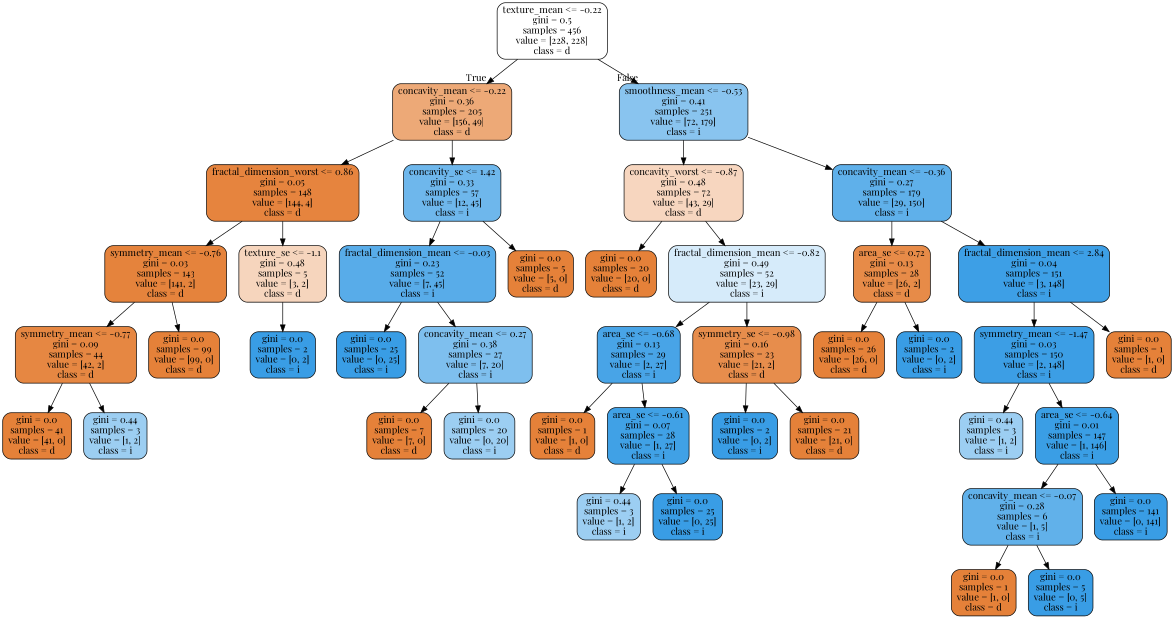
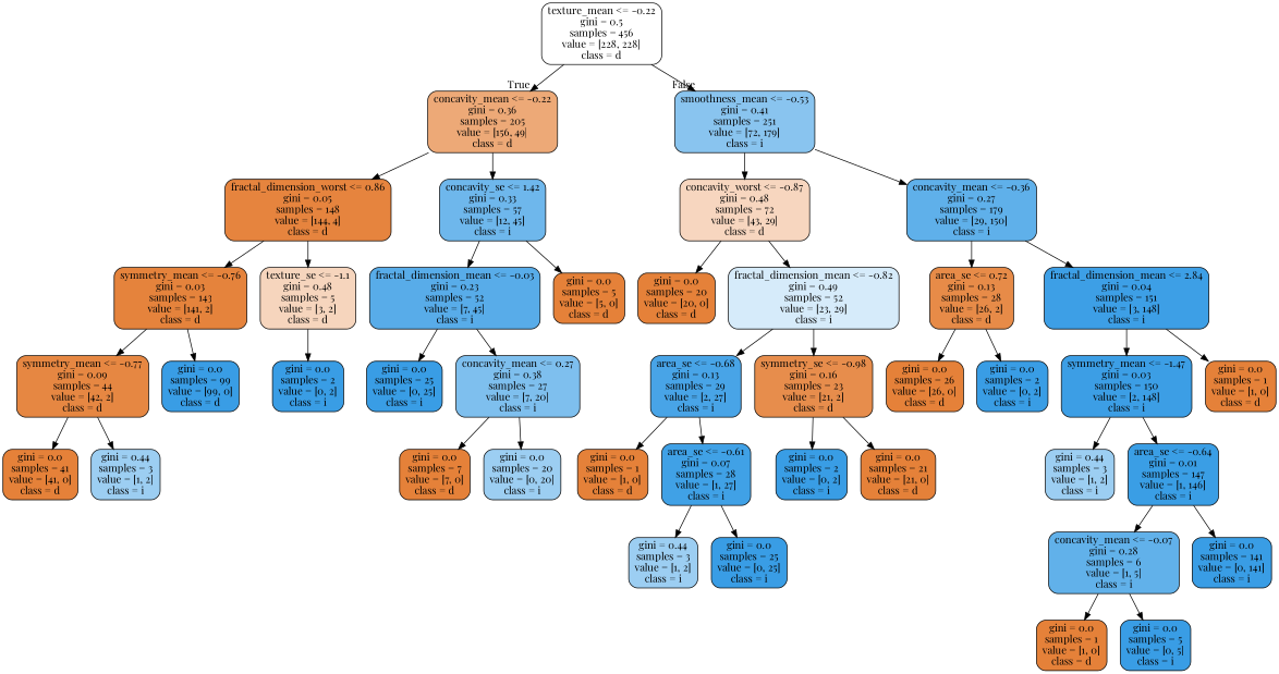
  digraph {
    fontname="Playfair Display"
    node [color=black fillcolor="#e58139" fontname="Playfair Display" shape=box style="filled, rounded"]
    edge [fontname="Playfair Display"]
    n1 [fillcolor="#ffffff" label="texture_mean <= -0.22\ngini = 0.5\nsamples = 456\nvalue = [228, 228]\nclass = d"]
    n2 [fillcolor="#eda977" label="concavity_mean <= -0.22\ngini = 0.36\nsamples = 205\nvalue = [156, 49]\nclass = d"]
    n3 [fillcolor="#89c4ef" label="smoothness_mean <= -0.53\ngini = 0.41\nsamples = 251\nvalue = [72, 179]\nclass = i"]
    n4 [fillcolor="#e6843e" label="fractal_dimension_worst <= 0.86\ngini = 0.05\nsamples = 148\nvalue = [144, 4]\nclass = d"]
    n5 [fillcolor="#6eb7ec" label="concavity_se <= 1.42\ngini = 0.33\nsamples = 57\nvalue = [12, 45]\nclass = i"]
    n6 [fillcolor="#f7d6bf" label="concavity_worst <= -0.87\ngini = 0.48\nsamples = 72\nvalue = [43, 29]\nclass = d"]
    n7 [fillcolor="#5fb0ea" label="concavity_mean <= -0.36\ngini = 0.27\nsamples = 179\nvalue = [29, 150]\nclass = i"]
    n8 [fillcolor="#e5833c" label="symmetry_mean <= -0.76\ngini = 0.03\nsamples = 143\nvalue = [141, 2]\nclass = d"]
    n9 [fillcolor="#f6d5bd" label="texture_se <= -1.1\ngini = 0.48\nsamples = 5\nvalue = [3, 2]\nclass = d"]
    n10 [fillcolor="#58ace9" label="fractal_dimension_mean <= -0.03\ngini = 0.23\nsamples = 52\nvalue = [7, 45]\nclass = i"]
    n11 [label="gini = 0.0\nsamples = 5\nvalue = [5, 0]\nclass = d"]
    n12 [fillcolor="#e68742" label="symmetry_mean <= -0.77\ngini = 0.09\nsamples = 44\nvalue = [42, 2]\nclass = d"]
-   n13 [label="gini = 0.0\nsamples = 99\nvalue = [99, 0]\nclass = d"]
+   n13 [fillcolor="#399de5" label="gini = 0.0\nsamples = 99\nvalue = [99, 0]\nclass = d"]
    n14 [fillcolor="#399de5" label="gini = 0.0\nsamples = 2\nvalue = [0, 2]\nclass = i"]
    n15 [label="gini = 0.0\nsamples = 41\nvalue = [41, 0]\nclass = d"]
    n16 [fillcolor="#9ccef2" label="gini = 0.44\nsamples = 3\nvalue = [1, 2]\nclass = i"]
    n17 [fillcolor="#399de5" label="gini = 0.0\nsamples = 25\nvalue = [0, 25]\nclass = i"]
    n18 [fillcolor="#7ebfee" label="concavity_mean <= 0.27\ngini = 0.38\nsamples = 27\nvalue = [7, 20]\nclass = i"]
    n19 [label="gini = 0.0\nsamples = 7\nvalue = [7, 0]\nclass = d"]
    n20 [fillcolor="#9ccef2" label="gini = 0.0\nsamples = 20\nvalue = [0, 20]\nclass = i"]
    n21 [label="gini = 0.0\nsamples = 20\nvalue = [20, 0]\nclass = d"]
    n22 [fillcolor="#d6ebfa" label="fractal_dimension_mean <= -0.82\ngini = 0.49\nsamples = 52\nvalue = [23, 29]\nclass = i"]
    n23 [fillcolor="#e78b48" label="area_se <= 0.72\ngini = 0.13\nsamples = 28\nvalue = [26, 2]\nclass = d"]
    n24 [fillcolor="#3d9fe6" label="fractal_dimension_mean <= 2.84\ngini = 0.04\nsamples = 151\nvalue = [3, 148]\nclass = i"]
    n25 [fillcolor="#48a4e7" label="area_se <= -0.68\ngini = 0.13\nsamples = 29\nvalue = [2, 27]\nclass = i"]
    n26 [fillcolor="#e78d4c" label="symmetry_se <= -0.98\ngini = 0.16\nsamples = 23\nvalue = [21, 2]\nclass = d"]
    n27 [label="gini = 0.0\nsamples = 1\nvalue = [1, 0]\nclass = d"]
    n28 [fillcolor="#40a1e6" label="area_se <= -0.61\ngini = 0.07\nsamples = 28\nvalue = [1, 27]\nclass = i"]
    n29 [fillcolor="#399de5" label="gini = 0.0\nsamples = 2\nvalue = [0, 2]\nclass = i"]
    n30 [label="gini = 0.0\nsamples = 21\nvalue = [21, 0]\nclass = d"]
    n31 [fillcolor="#9ccef2" label="gini = 0.44\nsamples = 3\nvalue = [1, 2]\nclass = i"]
    n32 [fillcolor="#399de5" label="gini = 0.0\nsamples = 25\nvalue = [0, 25]\nclass = i"]
    n33 [label="gini = 0.0\nsamples = 26\nvalue = [26, 0]\nclass = d"]
    n34 [fillcolor="#399de5" label="gini = 0.0\nsamples = 2\nvalue = [0, 2]\nclass = i"]
    n35 [fillcolor="#3c9ee5" label="symmetry_mean <= -1.47\ngini = 0.03\nsamples = 150\nvalue = [2, 148]\nclass = i"]
    n36 [label="gini = 0.0\nsamples = 1\nvalue = [1, 0]\nclass = d"]
    n37 [fillcolor="#9ccef2" label="gini = 0.44\nsamples = 3\nvalue = [1, 2]\nclass = i"]
    n38 [fillcolor="#3a9ee5" label="area_se <= -0.64\ngini = 0.01\nsamples = 147\nvalue = [1, 146]\nclass = i"]
    n39 [fillcolor="#61b1ea" label="concavity_mean <= -0.07\ngini = 0.28\nsamples = 6\nvalue = [1, 5]\nclass = i"]
    n40 [fillcolor="#399de5" label="gini = 0.0\nsamples = 141\nvalue = [0, 141]\nclass = i"]
    n41 [label="gini = 0.0\nsamples = 1\nvalue = [1, 0]\nclass = d"]
    n42 [fillcolor="#399de5" label="gini = 0.0\nsamples = 5\nvalue = [0, 5]\nclass = i"]
    n1 -> n2 [headlabel=True labelangle=45 labeldistance=2.5]
    n1 -> n3 [headlabel=False labelangle=-45 labeldistance=2.5]
    n2 -> n4
    n2 -> n5
    n3 -> n6
    n3 -> n7
    n4 -> n8
    n4 -> n9
    n5 -> n10
    n5 -> n11
    n6 -> n21
    n6 -> n22
    n7 -> n23
    n7 -> n24
    n8 -> n12
    n8 -> n13
    n9 -> n14
    n10 -> n17
    n10 -> n18
    n12 -> n15
    n12 -> n16
    n18 -> n19
    n18 -> n20
    n22 -> n25
    n22 -> n26
    n23 -> n33
    n23 -> n34
    n24 -> n35
    n24 -> n36
    n25 -> n27
    n25 -> n28
    n26 -> n29
    n26 -> n30
    n28 -> n31
    n28 -> n32
    n35 -> n37
    n35 -> n38
    n38 -> n39
    n38 -> n40
    n39 -> n41
    n39 -> n42
  }
